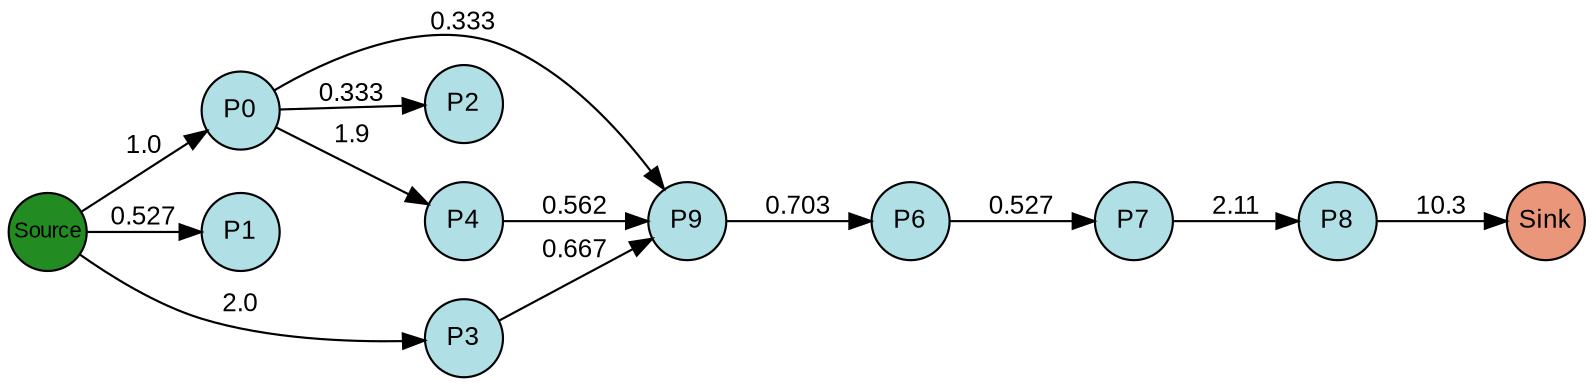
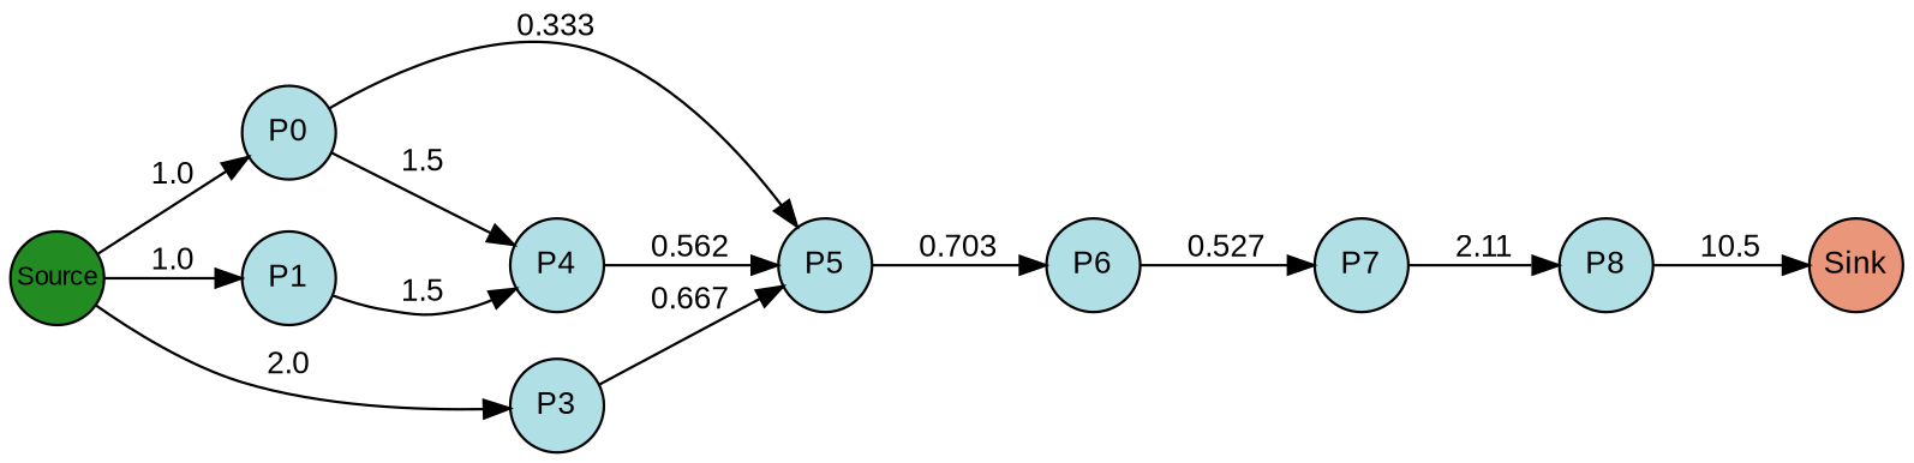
  digraph {
    rankdir=LR
    splines=true
    node [fillcolor=powderblue fixedsize=true fontcolor=black fontname=arial fontsize=12 margin=0 shape=circle style=filled]
    edge [fontcolor=black fontname=arial fontsize=12 margin=0]
    n1 [fillcolor=forestgreen fontsize=10 label=Source width=0.5]
    n2 [label=P0 width=0.5]
    n3 [label=P1 width=0.5]
-   n4 [label=P2 width=0.5]
    n5 [label=P3 width=0.5]
    n6 [label=P4 width=0.5]
-   n7 [label=P9 width=0.5]
+   n7 [label=P5 width=0.5]
    n8 [label=P6 width=0.5]
    n9 [label=P7 width=0.5]
    n10 [label=P8 width=0.5]
    n11 [fillcolor=darksalmon label=Sink width=0.5]
    subgraph sub_1 {
      rank=same
      n1
    }
    subgraph sub_2 {
      rank=same
      n2
      n3
    }
    subgraph sub_3 {
      rank=same
-     n4
      n5
      n6
    }
    subgraph sub_4 {
      rank=same
      n7
    }
    subgraph sub_5 {
      rank=same
      n8
    }
    subgraph sub_6 {
      rank=same
      n9
    }
    subgraph sub_7 {
      rank=same
      n10
    }
    subgraph sub_8 {
      rank=same
      n11
    }
    n1 -> n2 [label=1.0]
-   n1 -> n3 [label=0.527]
+   n1 -> n3 [label=1.0]
    n1 -> n5 [label=2.0]
-   n2 -> n4 [label=0.333]
-   n2 -> n6 [label=1.9]
+   n2 -> n6 [label=1.5]
    n2 -> n7 [label=0.333]
+   n3 -> n6 [label=1.5]
    n5 -> n7 [label=0.667]
    n6 -> n7 [label=0.562]
    n7 -> n8 [label=0.703]
    n8 -> n9 [label=0.527]
    n9 -> n10 [label=2.11]
-   n10 -> n11 [label=10.3]
+   n10 -> n11 [label=10.5]
  }
